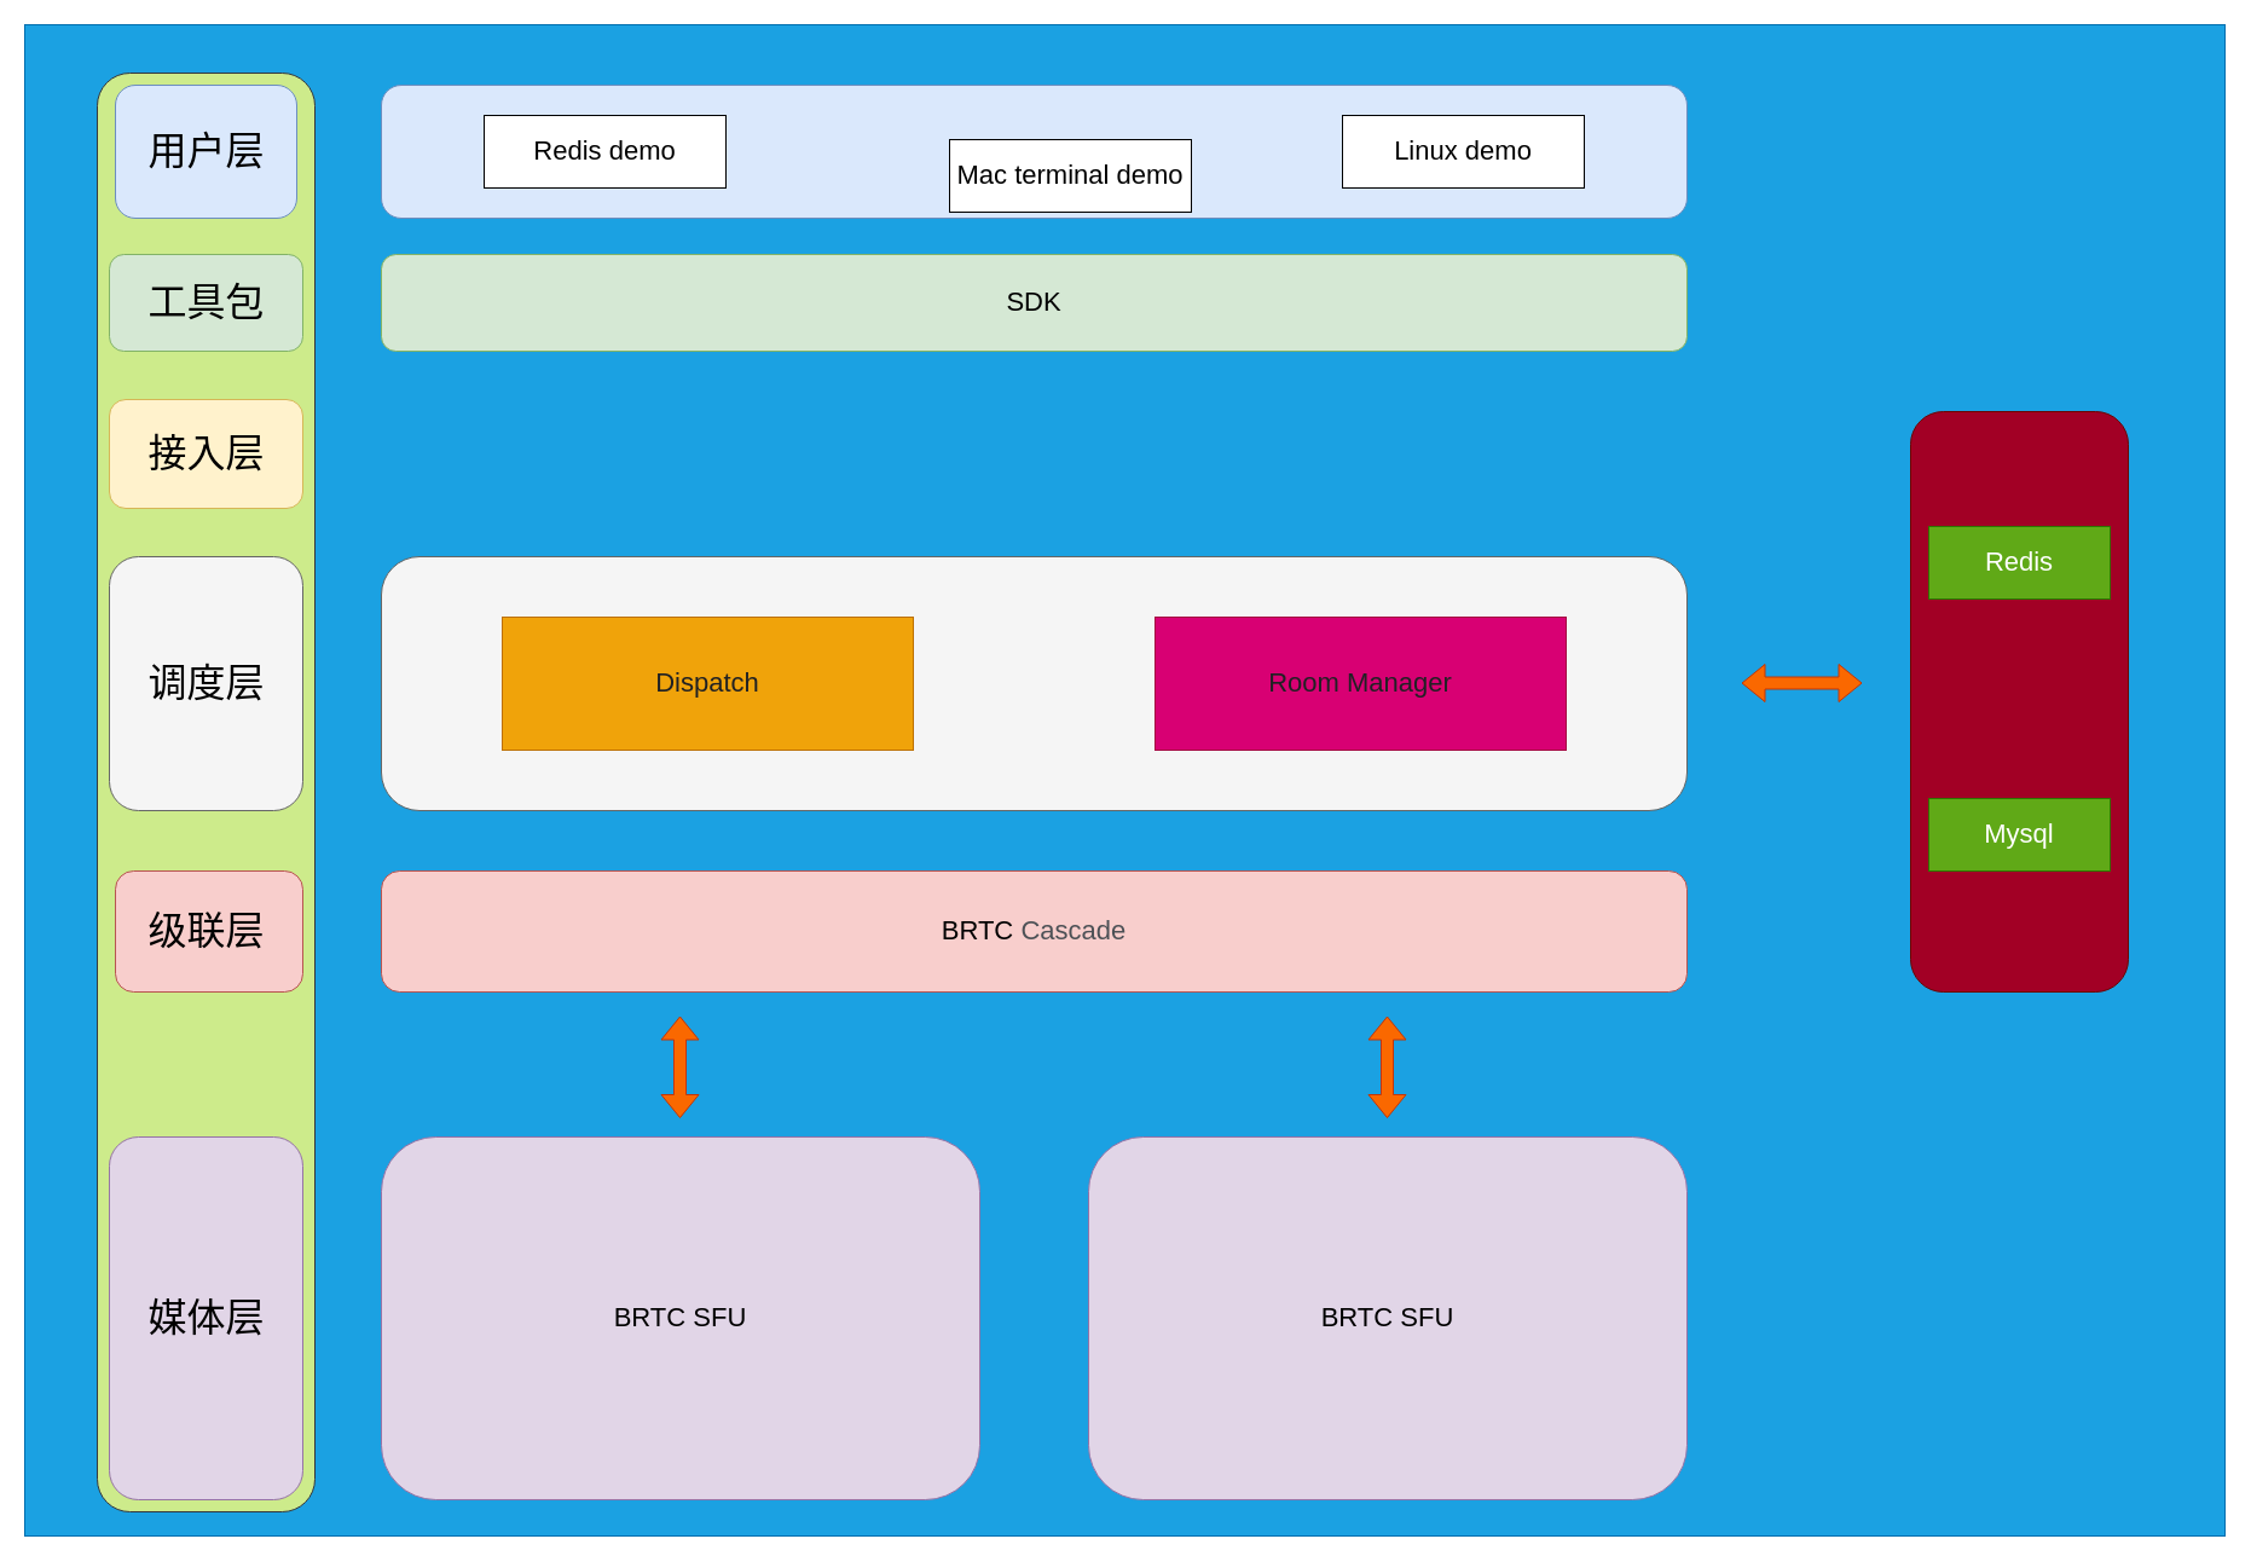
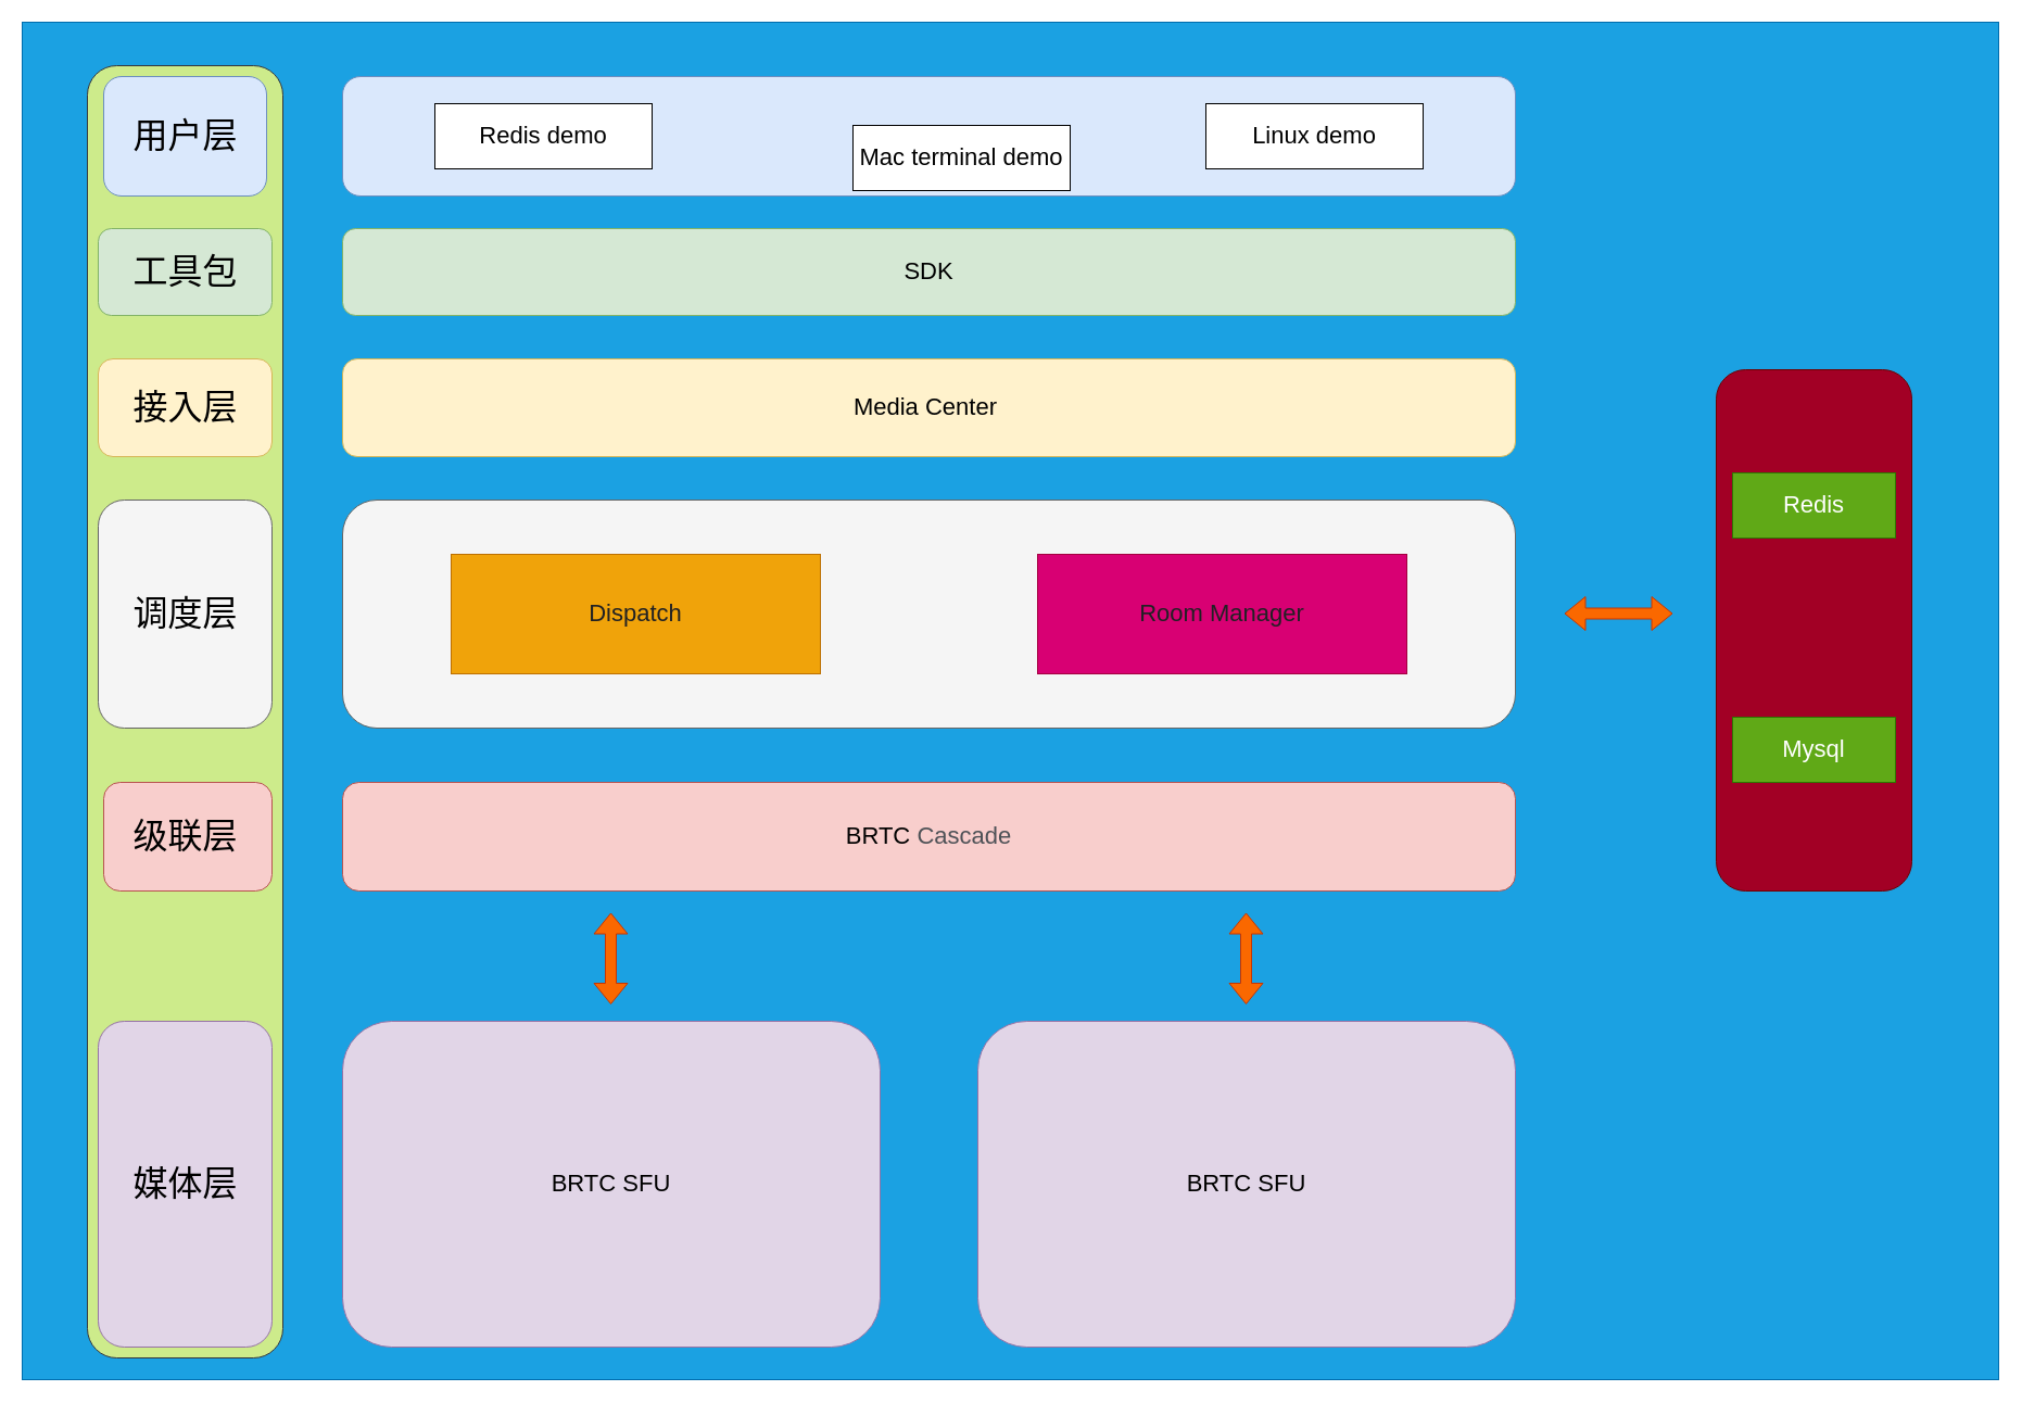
  <mxCell id="0" />
  <mxCell id="1" parent="0" />
  <mxCell id="2" value="" style="rounded=0;whiteSpace=wrap;html=1;fillColor=#1ba1e2;fontColor=#ffffff;strokeColor=#006EAF;" vertex="1" parent="1"><mxGeometry x="20" y="20" width="1820" height="1250" as="geometry" /></mxCell>
  <mxCell id="3" value="" style="rounded=1;whiteSpace=wrap;html=1;labelBackgroundColor=none;fontSize=32;fillColor=#cdeb8b;strokeColor=#36393d;" vertex="1" parent="1"><mxGeometry x="80" y="60" width="180" height="1190" as="geometry" /></mxCell>
  <mxCell id="4" value="" style="rounded=1;whiteSpace=wrap;html=1;fillColor=#e1d5e7;strokeColor=#9673a6;" vertex="1" parent="1"><mxGeometry x="90" y="940" width="160" height="300" as="geometry" /></mxCell>
  <mxCell id="5" value="" style="rounded=1;whiteSpace=wrap;html=1;fillColor=#f8cecc;strokeColor=#b85450;" vertex="1" parent="1"><mxGeometry x="95" y="720" width="155" height="100" as="geometry" /></mxCell>
  <mxCell id="6" value="" style="rounded=1;whiteSpace=wrap;html=1;fillColor=#f5f5f5;fontColor=#333333;strokeColor=#666666;" vertex="1" parent="1"><mxGeometry x="90" y="460" width="160" height="210" as="geometry" /></mxCell>
  <mxCell id="7" value="" style="rounded=1;whiteSpace=wrap;html=1;fillColor=#fff2cc;strokeColor=#d6b656;" vertex="1" parent="1"><mxGeometry x="90" y="330" width="160" height="90" as="geometry" /></mxCell>
  <mxCell id="8" value="" style="rounded=1;whiteSpace=wrap;html=1;fillColor=#d5e8d4;strokeColor=#82b366;" vertex="1" parent="1"><mxGeometry x="90" y="210" width="160" height="80" as="geometry" /></mxCell>
  <mxCell id="9" value="" style="rounded=1;whiteSpace=wrap;html=1;fillColor=#dae8fc;strokeColor=#6c8ebf;" vertex="1" parent="1"><mxGeometry x="95" y="70" width="150" height="110" as="geometry" /></mxCell>
  <mxCell id="10" value="&lt;font style=&quot;font-size: 22px;&quot;&gt;SDK&lt;/font&gt;" style="rounded=1;whiteSpace=wrap;html=1;fillColor=#d5e8d4;strokeColor=#82b366;" vertex="1" parent="1"><mxGeometry x="315" y="210" width="1080" height="80" as="geometry" /></mxCell>
  <mxCell id="11" value="" style="rounded=1;whiteSpace=wrap;html=1;fillColor=#dae8fc;strokeColor=#6c8ebf;" vertex="1" parent="1"><mxGeometry x="315" y="70" width="1080" height="110" as="geometry" /></mxCell>
  <mxCell id="12" value="Redis demo" style="rounded=0;whiteSpace=wrap;html=1;fontSize=22;" vertex="1" parent="1"><mxGeometry y="95" width="200" height="60" as="geometry" x="400" /></mxCell>
  <mxCell id="13" value="Mac terminal demo" style="rounded=0;whiteSpace=wrap;html=1;fontSize=22;" vertex="1" parent="1"><mxGeometry x="785" y="115" width="200" height="60" as="geometry" /></mxCell>
  <mxCell id="14" value="Linux demo" style="rounded=0;whiteSpace=wrap;html=1;fontSize=22;" vertex="1" parent="1"><mxGeometry x="1110" y="95" width="200" height="60" as="geometry" /></mxCell>
+ <mxCell id="15" value="&lt;font style=&quot;font-size: 22px;&quot;&gt;Media Center&amp;nbsp;&lt;/font&gt;" style="rounded=1;whiteSpace=wrap;html=1;fillColor=#fff2cc;strokeColor=#d6b656;" vertex="1" parent="1"><mxGeometry x="315" y="330" width="1080" height="90" as="geometry" /></mxCell>
  <mxCell id="16" value="" style="rounded=1;whiteSpace=wrap;html=1;fillColor=#a20025;fontColor=#ffffff;strokeColor=#6F0000;" vertex="1" parent="1"><mxGeometry x="1580" y="340" width="180" height="480" as="geometry" /></mxCell>
  <mxCell id="17" value="Redis" style="rounded=0;whiteSpace=wrap;html=1;fontSize=22;fillColor=#60a917;fontColor=#ffffff;strokeColor=#2D7600;" vertex="1" parent="1"><mxGeometry x="1595" y="435" width="150" height="60" as="geometry" /></mxCell>
  <mxCell id="18" value="Mysql" style="rounded=0;whiteSpace=wrap;html=1;fontSize=22;fillColor=#60a917;fontColor=#ffffff;strokeColor=#2D7600;" vertex="1" parent="1"><mxGeometry x="1595" y="660" width="150" height="60" as="geometry" /></mxCell>
  <mxCell id="19" value="" style="rounded=1;whiteSpace=wrap;html=1;fillColor=#f5f5f5;fontColor=#333333;strokeColor=#666666;" vertex="1" parent="1"><mxGeometry x="315" y="460" width="1080" height="210" as="geometry" /></mxCell>
  <mxCell id="20" value="&lt;span style=&quot;color: rgb(32, 33, 36); font-family: arial, sans-serif; text-align: start;&quot;&gt;&lt;font style=&quot;font-size: 22px;&quot;&gt;Dispatch&lt;/font&gt;&lt;/span&gt;" style="rounded=0;whiteSpace=wrap;html=1;fontSize=22;fillColor=#f0a30a;fontColor=#000000;strokeColor=#BD7000;" vertex="1" parent="1"><mxGeometry x="415" y="510" width="340" height="110" as="geometry" /></mxCell>
  <mxCell id="21" value="&lt;span style=&quot;color: rgb(32, 33, 36); font-family: arial, sans-serif; text-align: start;&quot;&gt;&lt;font style=&quot;font-size: 22px;&quot;&gt;Room Manager&lt;/font&gt;&lt;/span&gt;" style="rounded=0;whiteSpace=wrap;html=1;fontSize=22;fillColor=#d80073;fontColor=#ffffff;strokeColor=#A50040;" vertex="1" parent="1"><mxGeometry x="955" y="510" width="340" height="110" as="geometry" /></mxCell>
  <mxCell id="22" value="&lt;span style=&quot;font-size: 22px;&quot;&gt;BRTC&amp;nbsp;&lt;/span&gt;&lt;span style=&quot;color: rgb(77, 81, 86); font-family: arial, sans-serif; text-align: left;&quot;&gt;&lt;font style=&quot;font-size: 22px;&quot;&gt;Cascade&lt;/font&gt;&lt;/span&gt;" style="rounded=1;whiteSpace=wrap;html=1;fillColor=#f8cecc;strokeColor=#b85450;" vertex="1" parent="1"><mxGeometry x="315" y="720" width="1080" height="100" as="geometry" /></mxCell>
  <mxCell id="23" value="&lt;span style=&quot;font-size: 22px;&quot;&gt;BRTC SFU&lt;/span&gt;" style="rounded=1;whiteSpace=wrap;html=1;fillColor=#e1d5e7;strokeColor=#9673a6;" vertex="1" parent="1"><mxGeometry x="900" y="940" width="495" height="300" as="geometry" /></mxCell>
  <mxCell id="24" value="&lt;font style=&quot;font-size: 22px;&quot;&gt;BRTC SFU&lt;/font&gt;" style="rounded=1;whiteSpace=wrap;html=1;fillColor=#e1d5e7;strokeColor=#9673a6;" vertex="1" parent="1"><mxGeometry x="315" y="940" width="495" height="300" as="geometry" /></mxCell>
  <mxCell id="25" value="" style="shape=flexArrow;endArrow=classic;startArrow=classic;html=1;rounded=0;fontSize=22;fillColor=#fa6800;strokeColor=#C73500;" edge="1" parent="1"><mxGeometry width="100" height="100" relative="1" as="geometry"><mxPoint x="1440" y="564.5" as="sourcePoint" /><mxPoint x="1540" y="564.5" as="targetPoint" /></mxGeometry></mxCell>
  <mxCell id="26" value="" style="shape=flexArrow;endArrow=classic;startArrow=classic;html=1;rounded=0;fontSize=22;fillColor=#fa6800;strokeColor=#C73500;" edge="1" parent="1"><mxGeometry width="100" height="100" relative="1" as="geometry"><mxPoint x="562" y="924.5" as="sourcePoint" /><mxPoint x="562" y="840" as="targetPoint" /></mxGeometry></mxCell>
  <mxCell id="27" value="" style="shape=flexArrow;endArrow=classic;startArrow=classic;html=1;rounded=0;fontSize=22;fillColor=#fa6800;strokeColor=#C73500;" edge="1" parent="1"><mxGeometry width="100" height="100" relative="1" as="geometry"><mxPoint x="1147" y="924.5" as="sourcePoint" /><mxPoint x="1147" y="840" as="targetPoint" /></mxGeometry></mxCell>
  <mxCell id="28" value="&lt;font style=&quot;font-size: 32px;&quot;&gt;用户层&lt;/font&gt;" style="text;html=1;resizable=0;autosize=1;align=center;verticalAlign=middle;points=[];fillColor=none;strokeColor=none;rounded=0;labelBackgroundColor=none;fontSize=22;" vertex="1" parent="1"><mxGeometry x="110" y="100" width="120" height="50" as="geometry" /></mxCell>
  <mxCell id="29" value="&lt;span style=&quot;font-size: 32px;&quot;&gt;工具包&lt;/span&gt;" style="text;html=1;resizable=0;autosize=1;align=center;verticalAlign=middle;points=[];fillColor=none;strokeColor=none;rounded=0;labelBackgroundColor=none;fontSize=22;" vertex="1" parent="1"><mxGeometry x="110" y="225" width="120" height="50" as="geometry" /></mxCell>
  <mxCell id="30" value="&lt;span style=&quot;font-size: 32px;&quot;&gt;接入层&lt;/span&gt;" style="text;html=1;resizable=0;autosize=1;align=center;verticalAlign=middle;points=[];fillColor=none;strokeColor=none;rounded=0;labelBackgroundColor=none;fontSize=22;" vertex="1" parent="1"><mxGeometry x="110" y="350" width="120" height="50" as="geometry" /></mxCell>
  <mxCell id="31" value="&lt;span style=&quot;font-size: 32px;&quot;&gt;调度层&lt;/span&gt;" style="text;html=1;resizable=0;autosize=1;align=center;verticalAlign=middle;points=[];fillColor=none;strokeColor=none;rounded=0;labelBackgroundColor=none;fontSize=22;" vertex="1" parent="1"><mxGeometry x="110" y="540" width="120" height="50" as="geometry" /></mxCell>
  <mxCell id="32" value="&lt;span style=&quot;font-size: 32px;&quot;&gt;级联层&lt;/span&gt;" style="text;html=1;resizable=0;autosize=1;align=center;verticalAlign=middle;points=[];fillColor=none;strokeColor=none;rounded=0;labelBackgroundColor=none;fontSize=22;" vertex="1" parent="1"><mxGeometry x="110" y="745" width="120" height="50" as="geometry" /></mxCell>
  <mxCell id="33" value="&lt;span style=&quot;font-size: 32px;&quot;&gt;媒体层&lt;/span&gt;" style="text;html=1;resizable=0;autosize=1;align=center;verticalAlign=middle;points=[];fillColor=none;strokeColor=none;rounded=0;labelBackgroundColor=none;fontSize=22;" vertex="1" parent="1"><mxGeometry x="110" y="1065" width="120" height="50" as="geometry" /></mxCell>
